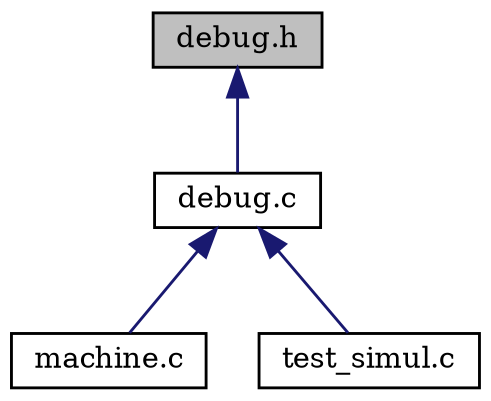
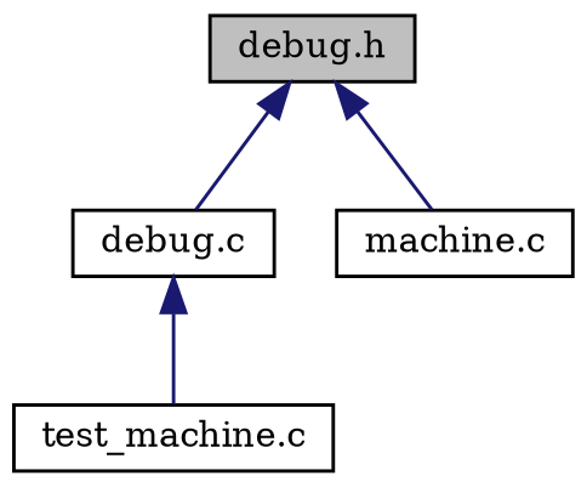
  digraph {
    fontname="DejaVu Serif"
    node [color=black fillcolor=white fontname="DejaVu Serif" fontsize=10 shape=record style=filled]
    edge [color=midnightblue dir=back fontname="DejaVu Serif" fontsize=10 labelfontname=FreeSans labelfontsize=10 style=solid]
    n1 [fillcolor=grey75 fontcolor=black height=0.2 label="debug.h" width=0.4]
    n2 [height=0.2 label="debug.c" width=0.4]
    n3 [height=0.2 label="machine.c" width=0.4]
-   n4 [height=0.2 label="test_simul.c" width=0.4]
+   n4 [height=0.2 label="test_machine.c" width=0.4]
    n1 -> n2
-   n2 -> n3
+   n1 -> n3
    n2 -> n4
  }
